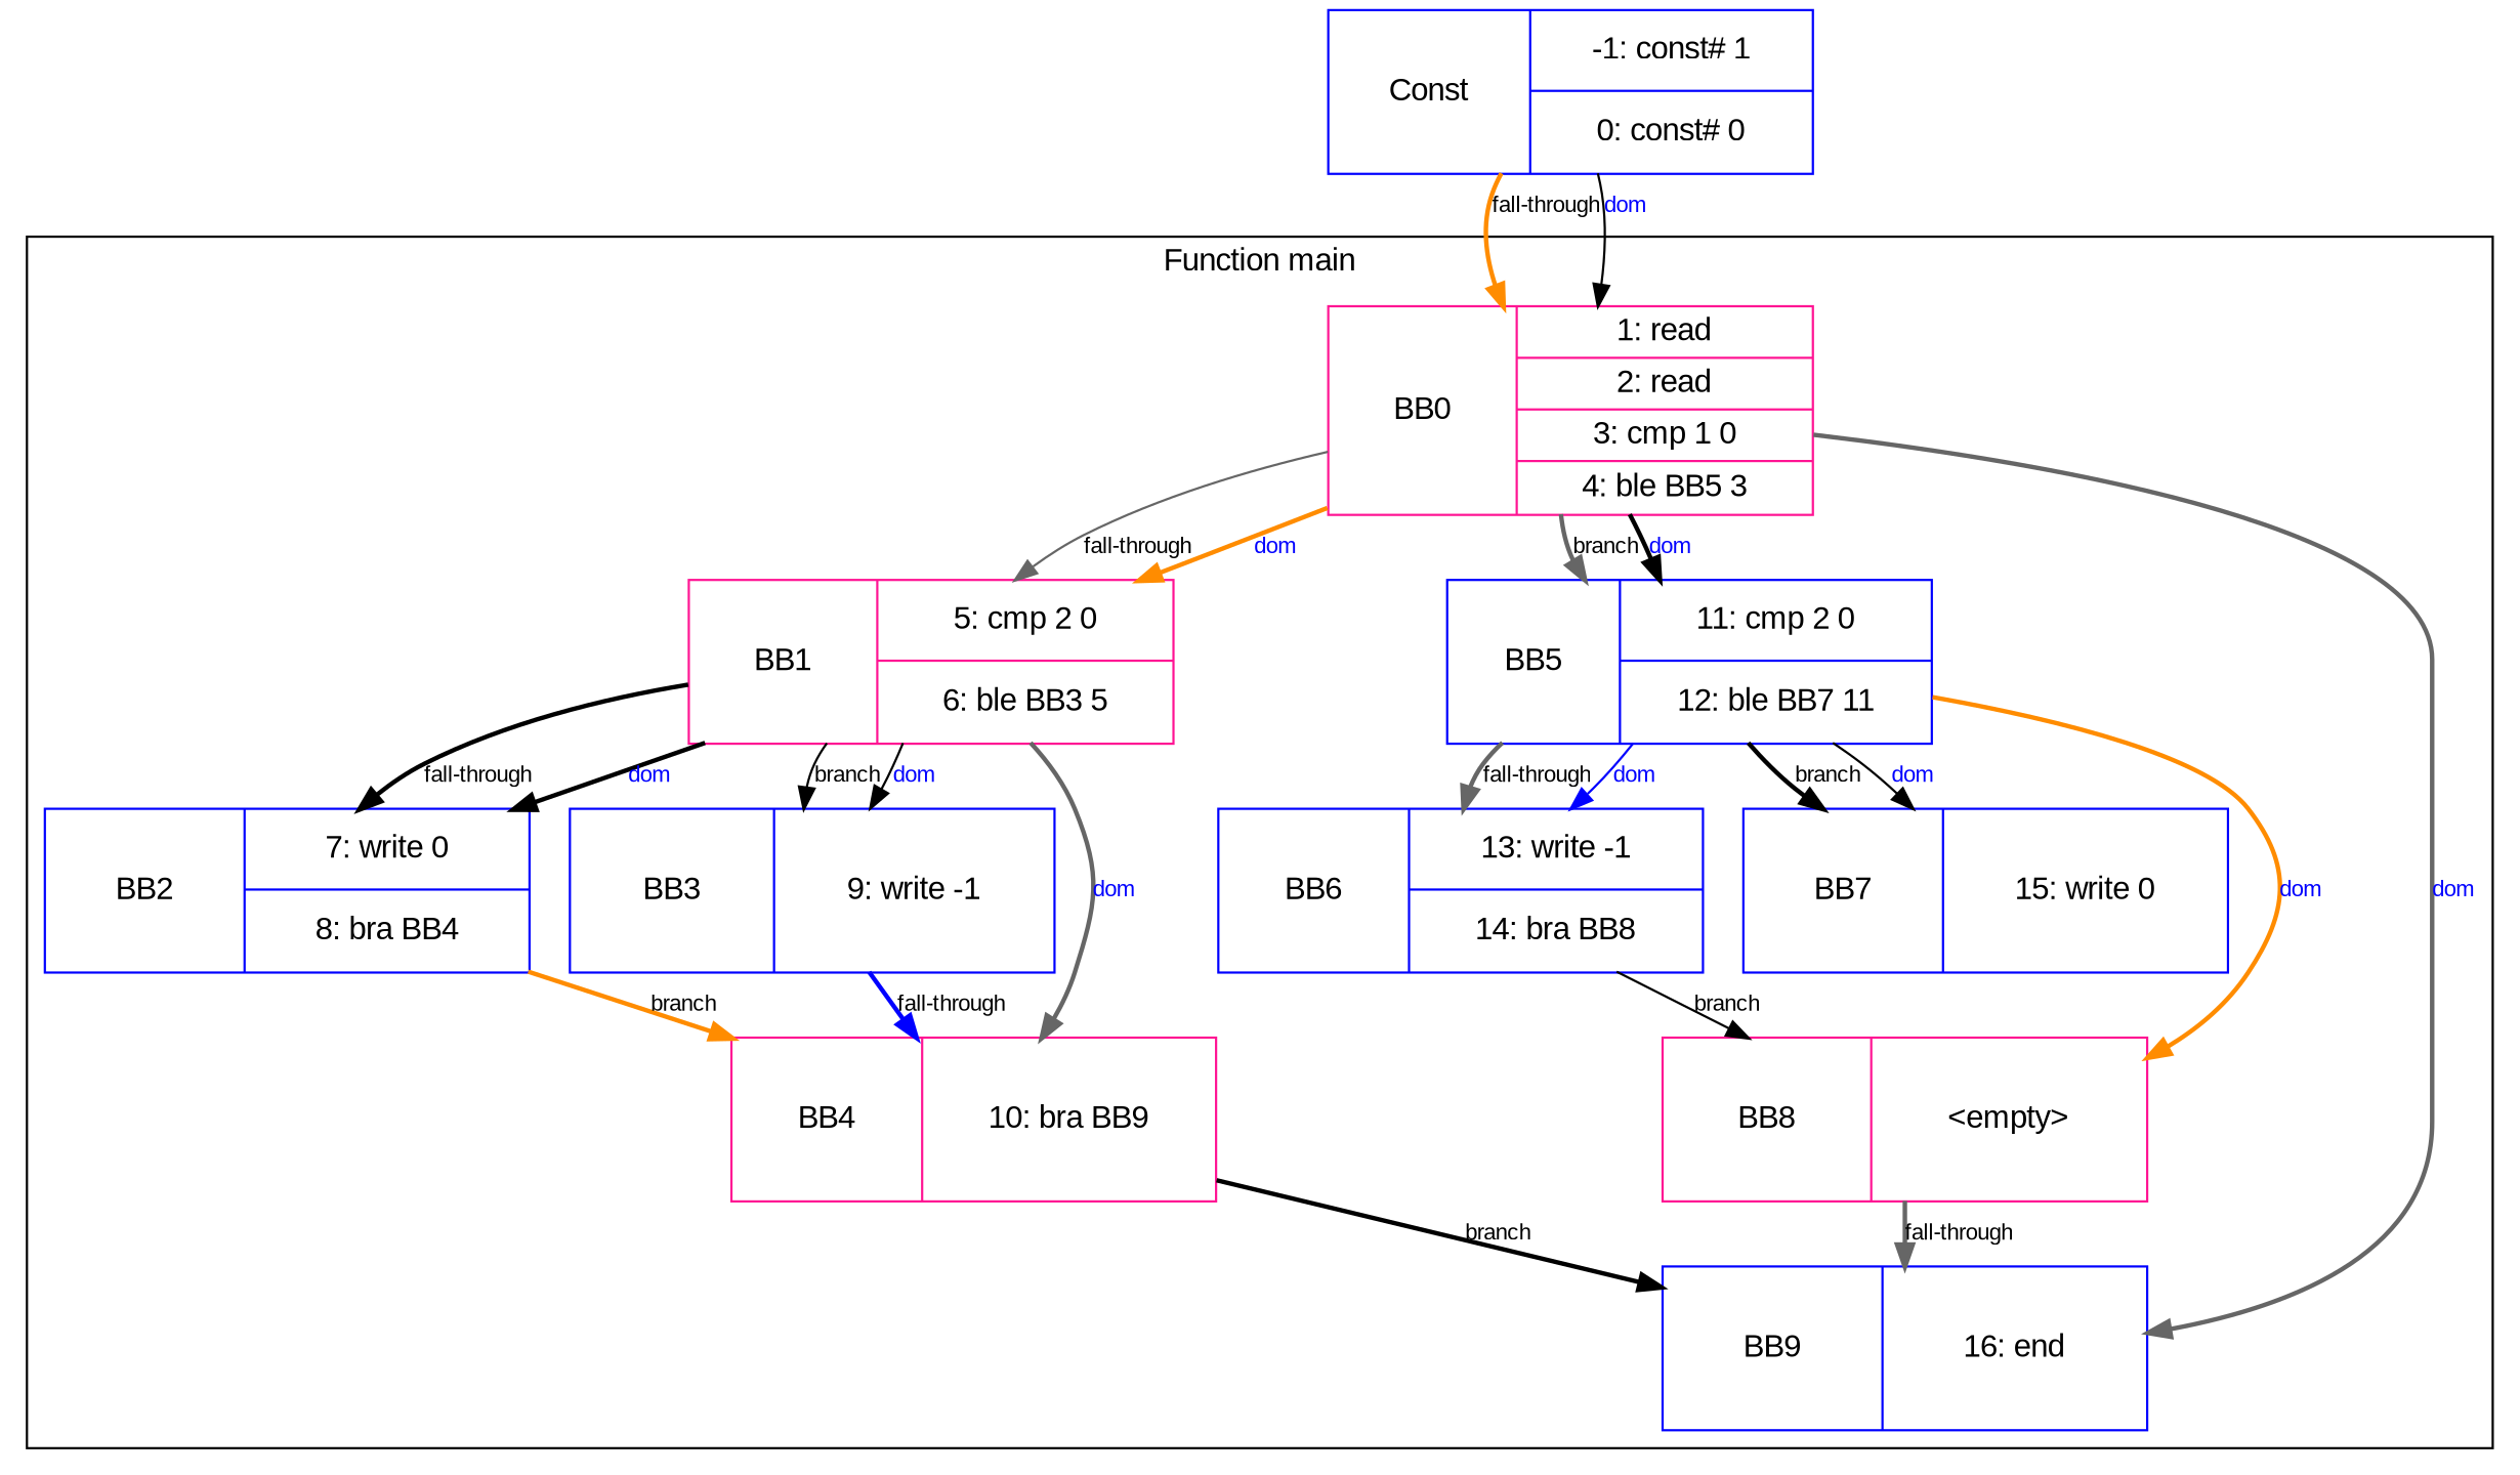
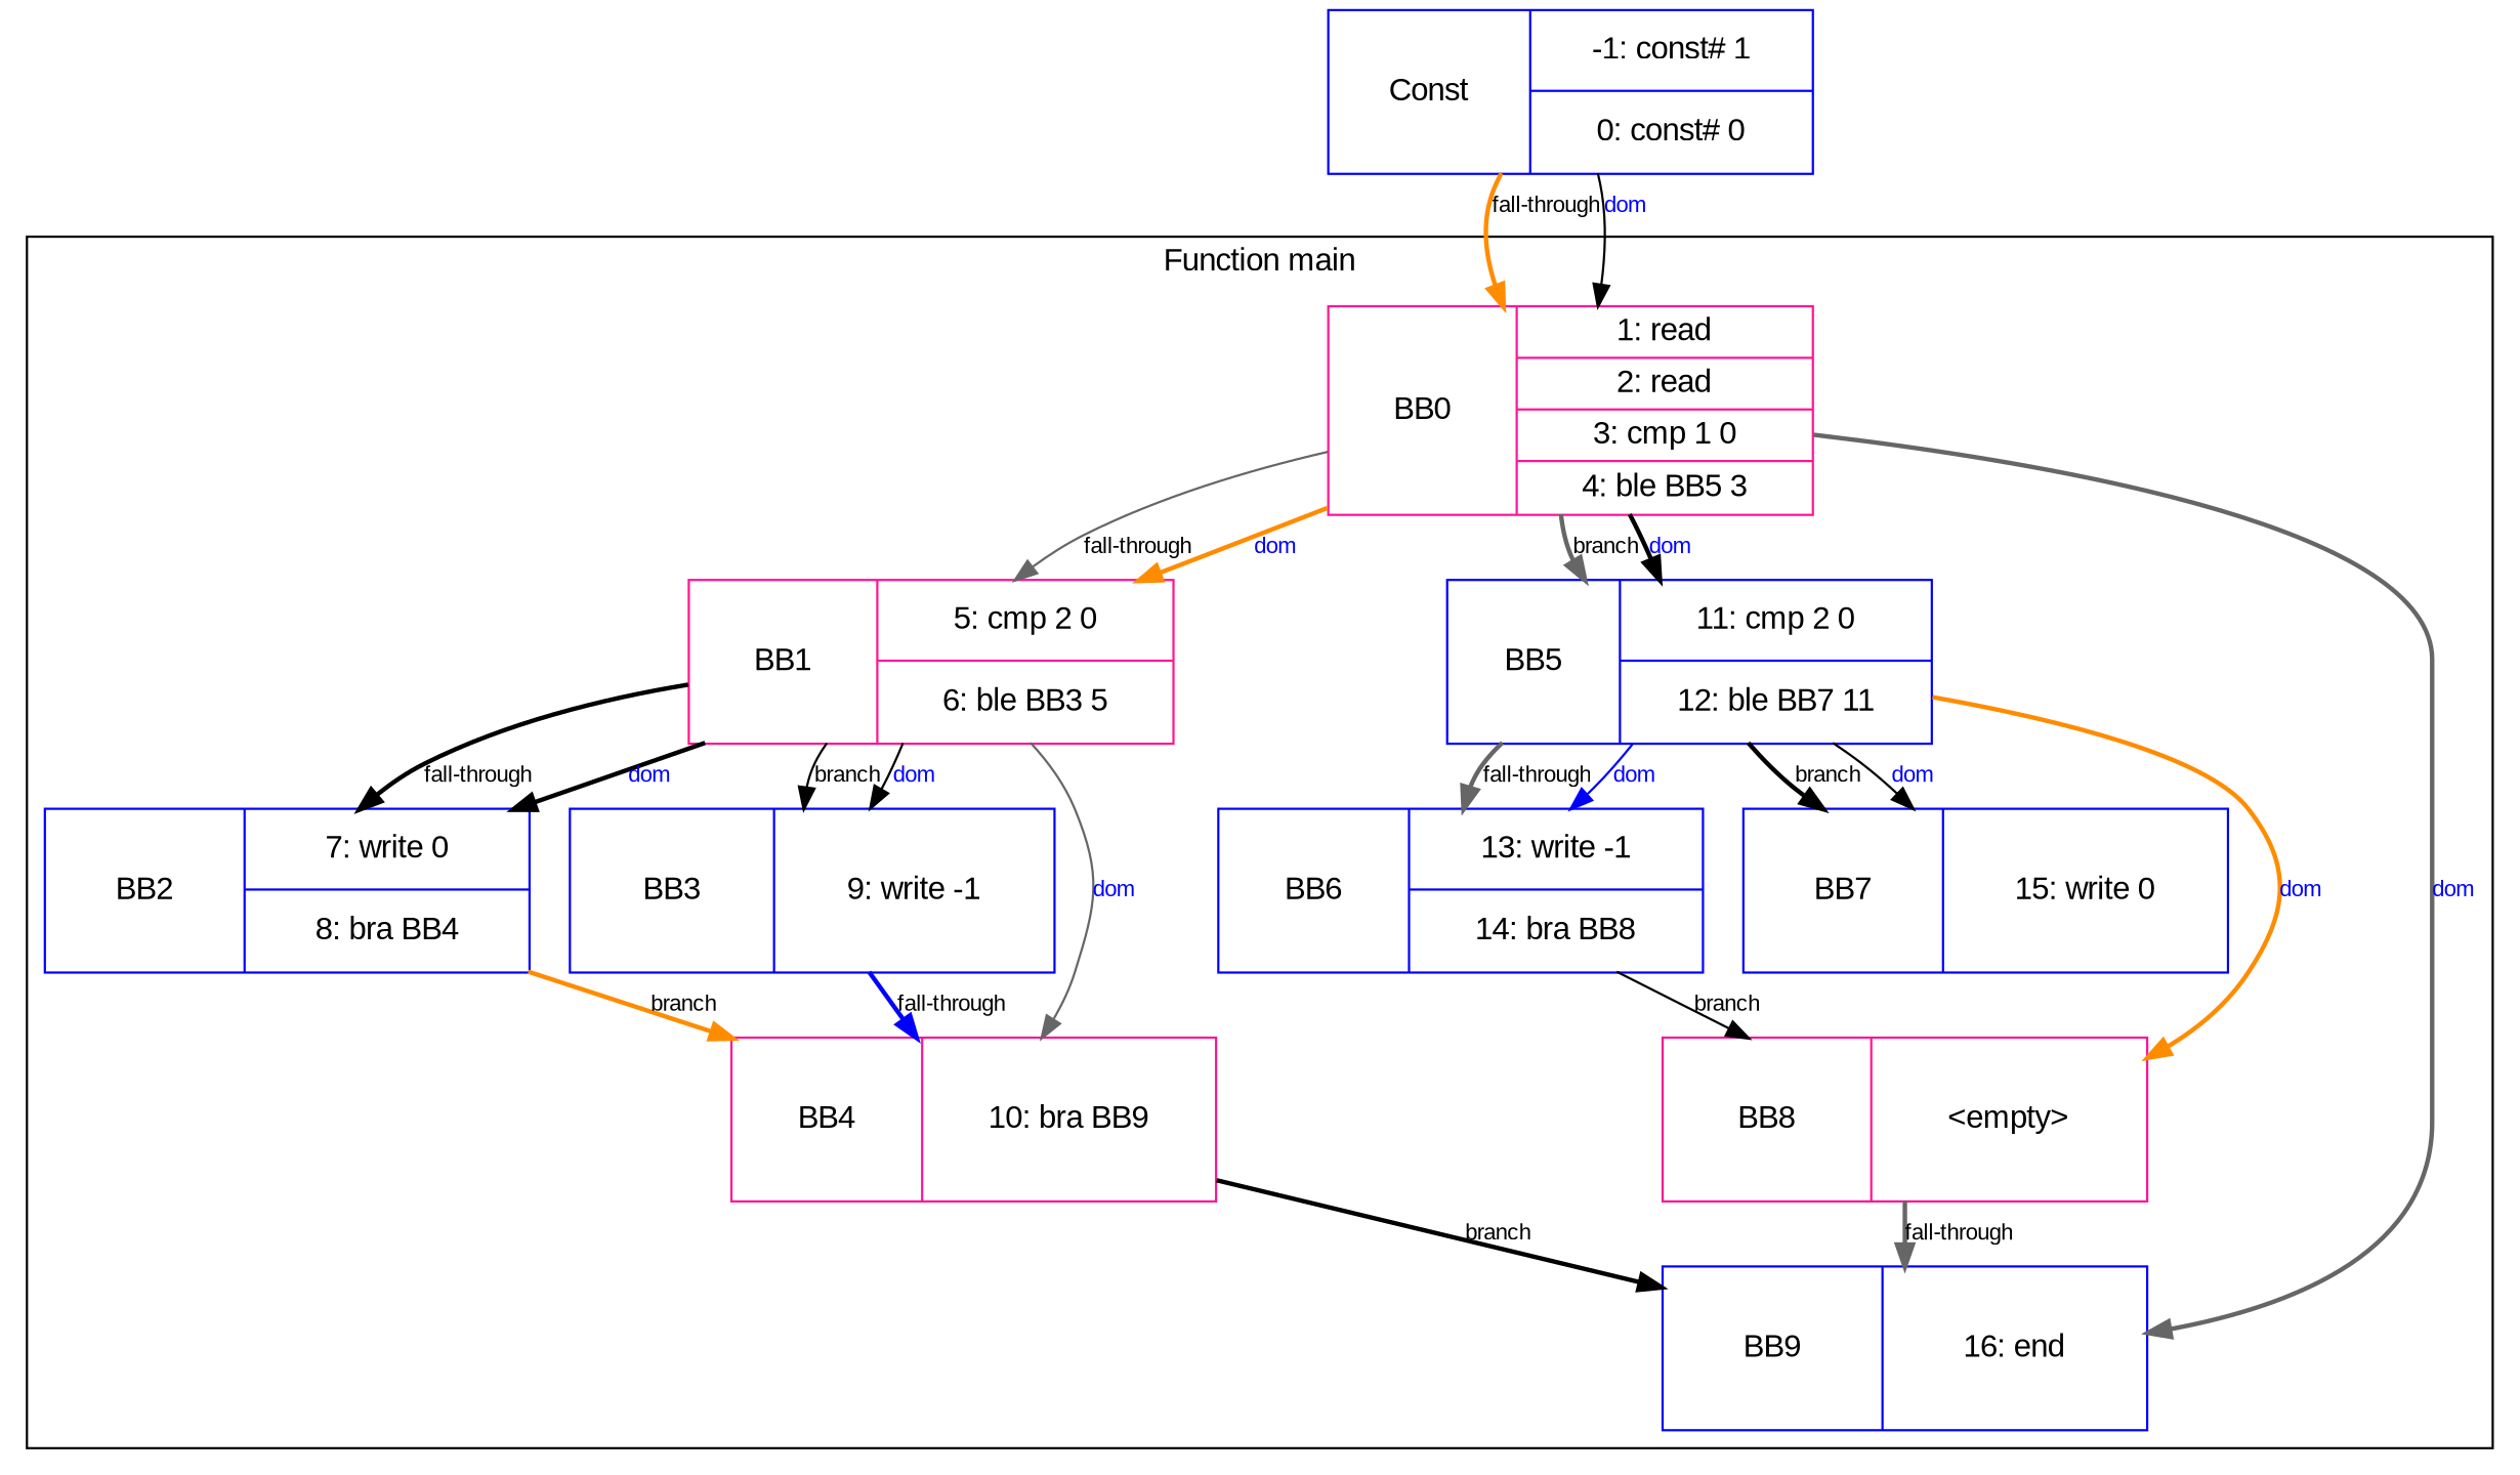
  digraph {
    fontname="Liberation Sans"
    node [color=blue fontname="Liberation Sans" shape=record]
    edge [color=black fontname="Liberation Sans" fontsize=10 style=bold]
    n1 [color=deeppink height=1.0 label="BB0 | {1: read | 2: read | 3: cmp 1 0 | 4: ble BB5 3}" width=3.0]
    n2 [color=deeppink height=1.0 label="BB1 | {5: cmp 2 0 | 6: ble BB3 5}" width=3.0]
    n3 [height=1.0 label="BB5 | {11: cmp 2 0 | 12: ble BB7 11}" width=3.0]
    n4 [height=1.0 label="BB9 | {16: end}" width=3.0]
    n5 [height=1.0 label="BB2 | {7: write 0 | 8: bra BB4}" width=3.0]
    n6 [height=1.0 label="BB3 | {9: write -1}" width=3.0]
    n7 [color=deeppink height=1.0 label="BB4 | {10: bra BB9}" width=3.0]
    n8 [height=1.0 label="BB6 | {13: write -1 | 14: bra BB8}" width=3.0]
    n9 [height=1.0 label="BB7 | {15: write 0}" width=3.0]
    n10 [color=deeppink height=1.0 label="BB8 | {\<empty\>}" width=3.0]
    n11 [height=1.0 label="Const | {-1: const# 1 | 0: const# 0}" width=3.0]
    subgraph cluster_1 {
      label="Function main"
      nodesep=0.5
      rankdir=TB
      ranksep=1.0
      n1
      n2
      n3
      n4
      n5
      n6
      n7
      n8
      n9
      n10
    }
    subgraph sub_2 {
      n1
      n11
    }
    n1 -> n2 [color=gray40 label="fall-through" style=solid]
    n1 -> n2 [color=darkorange fontcolor=blue label=dom]
    n1 -> n3 [color=gray40 label=branch]
    n1 -> n3 [fontcolor=blue label=dom]
    n1 -> n4 [color=gray40 fontcolor=blue label=dom]
    n2 -> n5 [label="fall-through"]
    n2 -> n5 [fontcolor=blue label=dom]
    n2 -> n6 [label=branch style=solid]
    n2 -> n6 [fontcolor=blue label=dom style=solid]
-   n2 -> n7 [color=gray40 fontcolor=blue label=dom]
+   n2 -> n7 [color=gray40 fontcolor=blue label=dom style=solid]
    n3 -> n8 [color=gray40 label="fall-through"]
    n3 -> n8 [color=blue fontcolor=blue label=dom style=solid]
    n3 -> n9 [label=branch]
    n3 -> n9 [fontcolor=blue label=dom style=solid]
    n3 -> n10 [color=darkorange fontcolor=blue label=dom]
    n5 -> n7 [color=darkorange label=branch]
    n6 -> n7 [color=blue label="fall-through"]
    n7 -> n4 [label=branch]
    n8 -> n10 [label=branch style=solid]
    n10 -> n4 [color=gray40 label="fall-through"]
    n11 -> n1 [color=darkorange label="fall-through"]
    n11 -> n1 [fontcolor=blue label=dom style=solid]
  }
